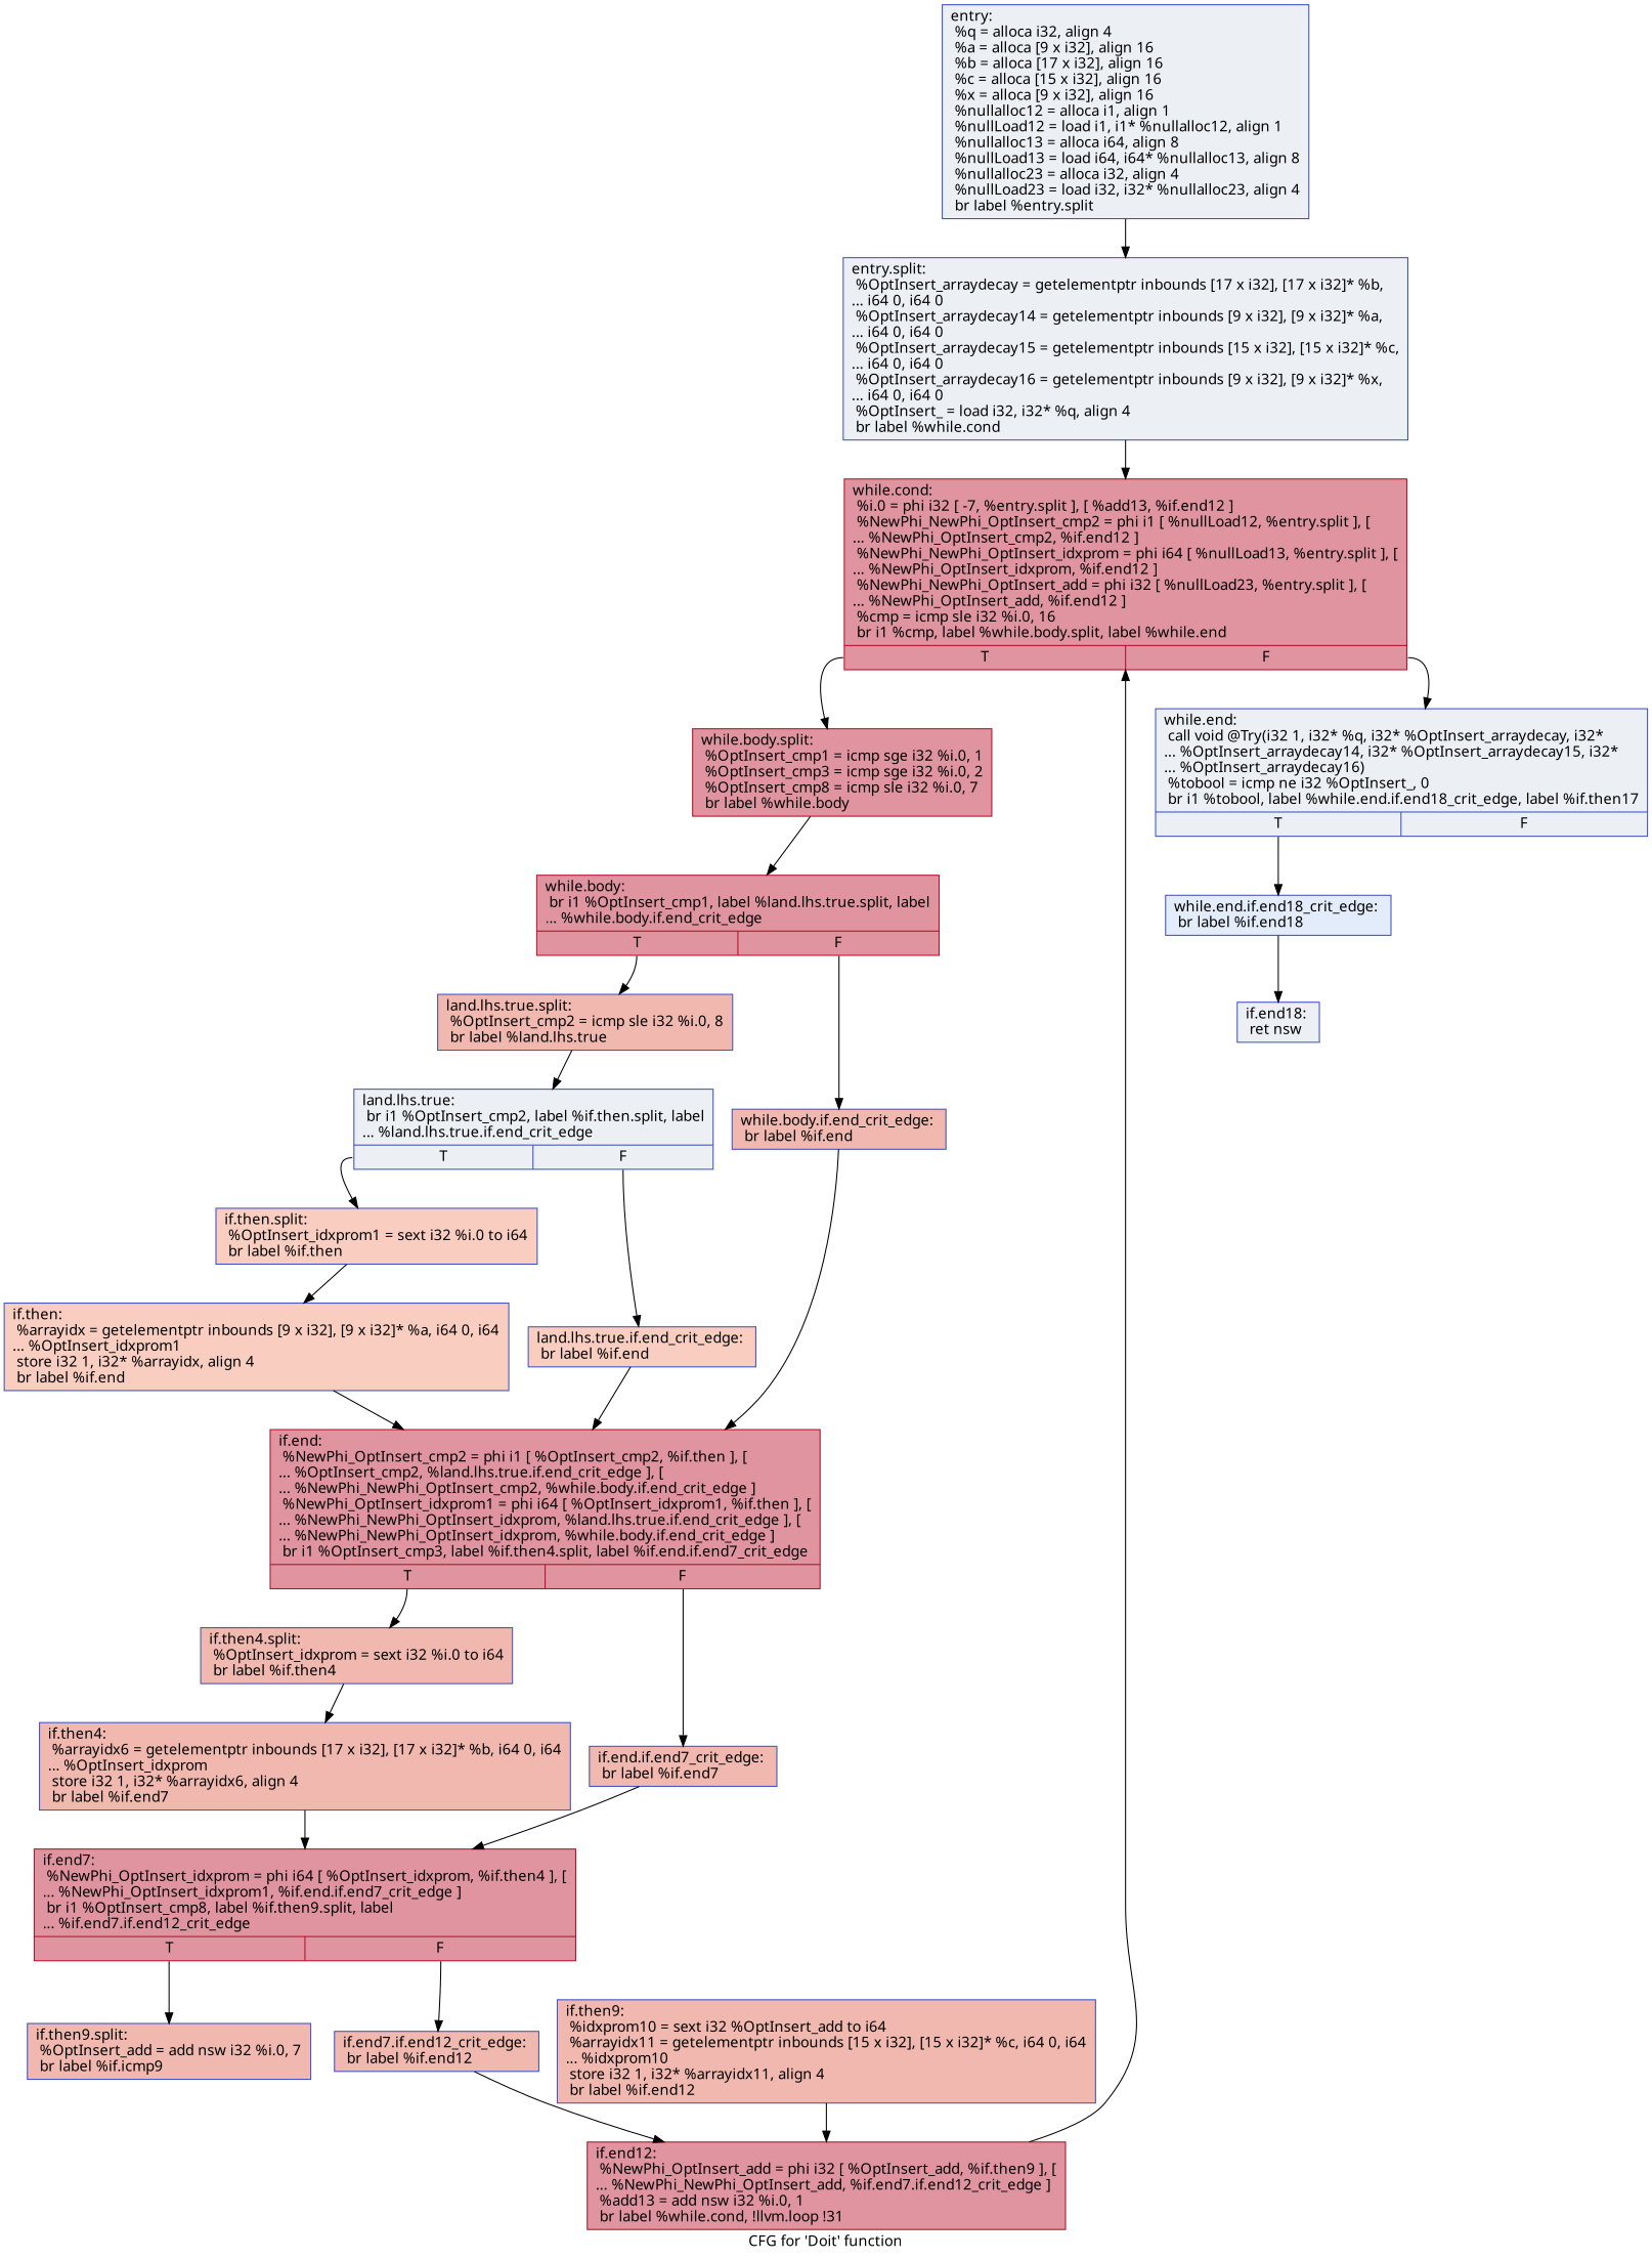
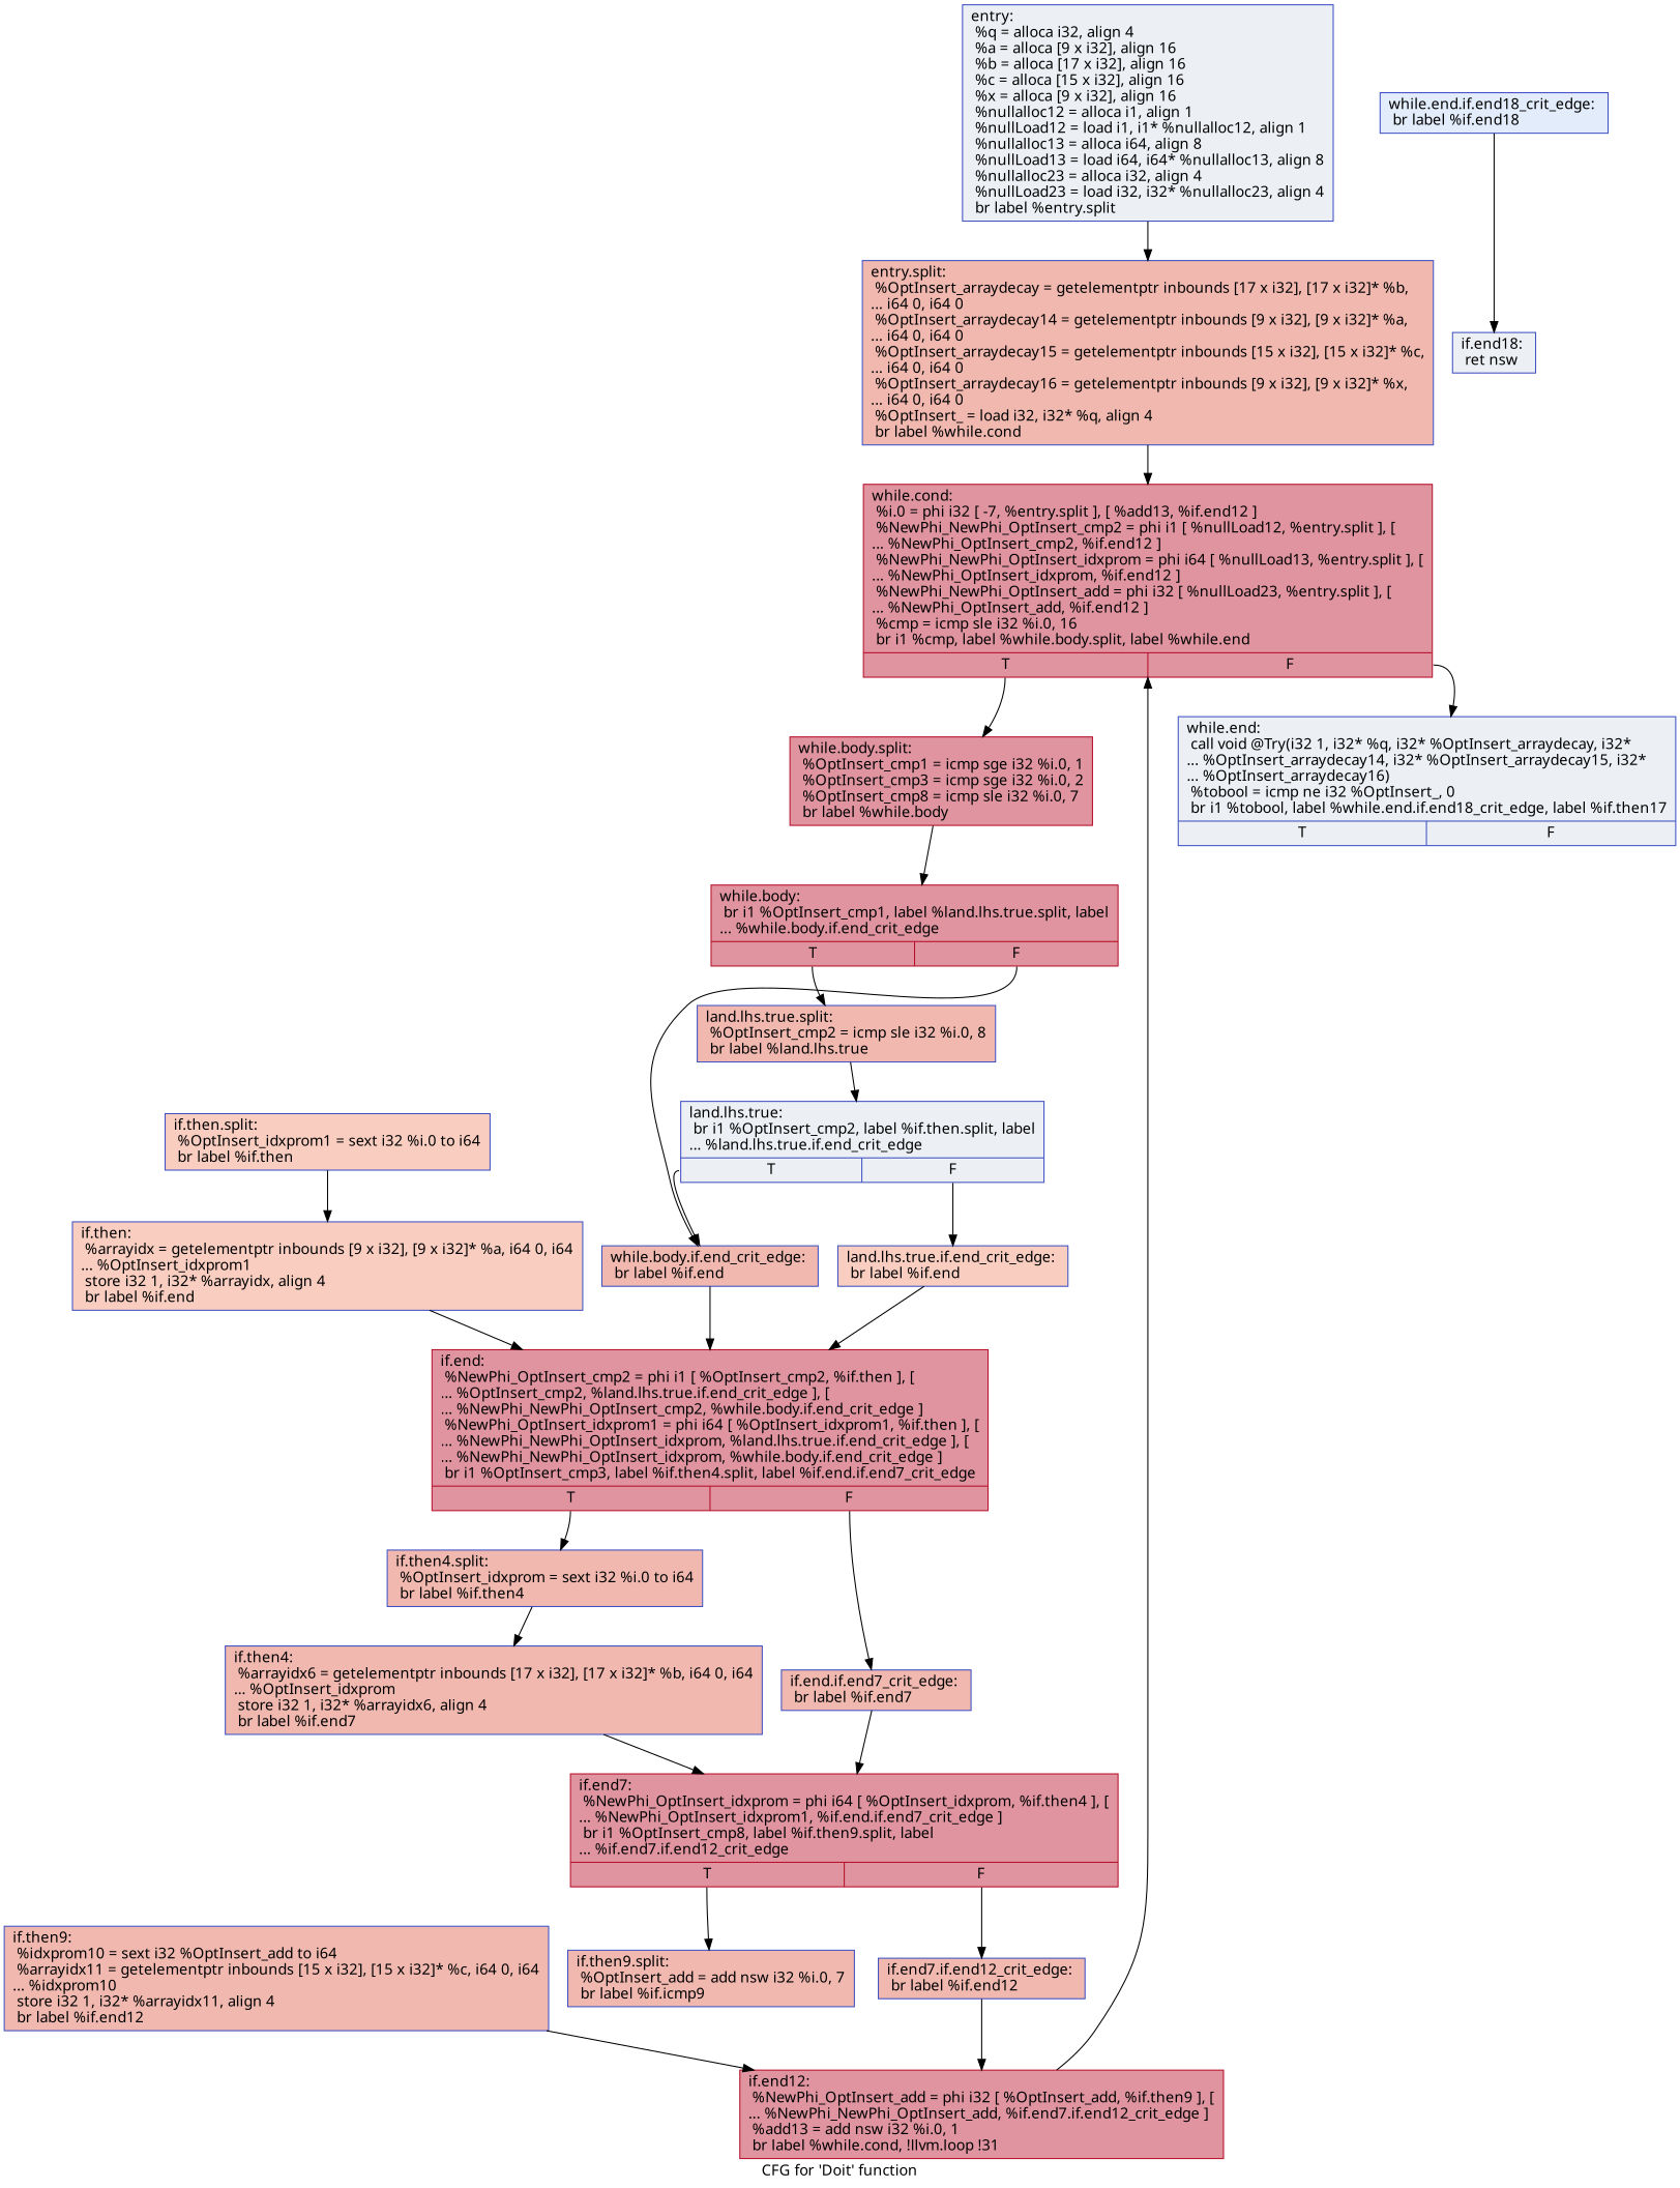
  digraph {
    fontname="Noto Sans"
    label="CFG for 'Doit' function"
    node [color="#3d50c3ff" fillcolor="#dc5d4a70" fontname="Noto Sans" shape=record style=filled]
    edge [fontname="Noto Sans"]
    n1 [fillcolor="#d4dbe670" label="{entry:\l  %q = alloca i32, align 4\l  %a = alloca [9 x i32], align 16\l  %b = alloca [17 x i32], align 16\l  %c = alloca [15 x i32], align 16\l  %x = alloca [9 x i32], align 16\l  %nullalloc12 = alloca i1, align 1\l  %nullLoad12 = load i1, i1* %nullalloc12, align 1\l  %nullalloc13 = alloca i64, align 8\l  %nullLoad13 = load i64, i64* %nullalloc13, align 8\l  %nullalloc23 = alloca i32, align 4\l  %nullLoad23 = load i32, i32* %nullalloc23, align 4\l  br label %entry.split\l}"]
-   n2 [fillcolor="#d4dbe670" label="{entry.split:                                      \l  %OptInsert_arraydecay = getelementptr inbounds [17 x i32], [17 x i32]* %b,\l... i64 0, i64 0\l  %OptInsert_arraydecay14 = getelementptr inbounds [9 x i32], [9 x i32]* %a,\l... i64 0, i64 0\l  %OptInsert_arraydecay15 = getelementptr inbounds [15 x i32], [15 x i32]* %c,\l... i64 0, i64 0\l  %OptInsert_arraydecay16 = getelementptr inbounds [9 x i32], [9 x i32]* %x,\l... i64 0, i64 0\l  %OptInsert_ = load i32, i32* %q, align 4\l  br label %while.cond\l}"]
+   n2 [label="{entry.split:                                      \l  %OptInsert_arraydecay = getelementptr inbounds [17 x i32], [17 x i32]* %b,\l... i64 0, i64 0\l  %OptInsert_arraydecay14 = getelementptr inbounds [9 x i32], [9 x i32]* %a,\l... i64 0, i64 0\l  %OptInsert_arraydecay15 = getelementptr inbounds [15 x i32], [15 x i32]* %c,\l... i64 0, i64 0\l  %OptInsert_arraydecay16 = getelementptr inbounds [9 x i32], [9 x i32]* %x,\l... i64 0, i64 0\l  %OptInsert_ = load i32, i32* %q, align 4\l  br label %while.cond\l}"]
    n3 [color="#b70d28ff" fillcolor="#b70d2870" label="{while.cond:                                       \l  %i.0 = phi i32 [ -7, %entry.split ], [ %add13, %if.end12 ]\l  %NewPhi_NewPhi_OptInsert_cmp2 = phi i1 [ %nullLoad12, %entry.split ], [\l... %NewPhi_OptInsert_cmp2, %if.end12 ]\l  %NewPhi_NewPhi_OptInsert_idxprom = phi i64 [ %nullLoad13, %entry.split ], [\l... %NewPhi_OptInsert_idxprom, %if.end12 ]\l  %NewPhi_NewPhi_OptInsert_add = phi i32 [ %nullLoad23, %entry.split ], [\l... %NewPhi_OptInsert_add, %if.end12 ]\l  %cmp = icmp sle i32 %i.0, 16\l  br i1 %cmp, label %while.body.split, label %while.end\l|{<s0>T|<s1>F}}"]
    n4 [color="#b70d28ff" fillcolor="#b70d2870" label="{while.body.split:                                 \l  %OptInsert_cmp1 = icmp sge i32 %i.0, 1\l  %OptInsert_cmp3 = icmp sge i32 %i.0, 2\l  %OptInsert_cmp8 = icmp sle i32 %i.0, 7\l  br label %while.body\l}"]
    n5 [fillcolor="#d4dbe670" label="{while.end:                                        \l  call void @Try(i32 1, i32* %q, i32* %OptInsert_arraydecay, i32*\l... %OptInsert_arraydecay14, i32* %OptInsert_arraydecay15, i32*\l... %OptInsert_arraydecay16)\l  %tobool = icmp ne i32 %OptInsert_, 0\l  br i1 %tobool, label %while.end.if.end18_crit_edge, label %if.then17\l|{<s0>T|<s1>F}}"]
    n6 [color="#b70d28ff" fillcolor="#b70d2870" label="{while.body:                                       \l  br i1 %OptInsert_cmp1, label %land.lhs.true.split, label\l... %while.body.if.end_crit_edge\l|{<s0>T|<s1>F}}"]
    n7 [fillcolor="#bfd3f670" label="{while.end.if.end18_crit_edge:                     \l  br label %if.end18\l}"]
    n8 [label="{land.lhs.true.split:                              \l  %OptInsert_cmp2 = icmp sle i32 %i.0, 8\l  br label %land.lhs.true\l}"]
    n9 [label="{while.body.if.end_crit_edge:                      \l  br label %if.end\l}"]
    n10 [fillcolor="#d4dbe670" label="{if.end18:                                         \l  ret nsw\l}"]
    n11 [fillcolor="#d4dbe670" label="{land.lhs.true:                                    \l  br i1 %OptInsert_cmp2, label %if.then.split, label\l... %land.lhs.true.if.end_crit_edge\l|{<s0>T|<s1>F}}"]
    n12 [color="#b70d28ff" fillcolor="#b70d2870" label="{if.end:                                           \l  %NewPhi_OptInsert_cmp2 = phi i1 [ %OptInsert_cmp2, %if.then ], [\l... %OptInsert_cmp2, %land.lhs.true.if.end_crit_edge ], [\l... %NewPhi_NewPhi_OptInsert_cmp2, %while.body.if.end_crit_edge ]\l  %NewPhi_OptInsert_idxprom1 = phi i64 [ %OptInsert_idxprom1, %if.then ], [\l... %NewPhi_NewPhi_OptInsert_idxprom, %land.lhs.true.if.end_crit_edge ], [\l... %NewPhi_NewPhi_OptInsert_idxprom, %while.body.if.end_crit_edge ]\l  br i1 %OptInsert_cmp3, label %if.then4.split, label %if.end.if.end7_crit_edge\l|{<s0>T|<s1>F}}"]
    n13 [fillcolor="#f2907270" label="{if.then.split:                                    \l  %OptInsert_idxprom1 = sext i32 %i.0 to i64\l  br label %if.then\l}"]
    n14 [fillcolor="#f2907270" label="{land.lhs.true.if.end_crit_edge:                   \l  br label %if.end\l}"]
    n15 [label="{if.then4.split:                                   \l  %OptInsert_idxprom = sext i32 %i.0 to i64\l  br label %if.then4\l}"]
    n16 [label="{if.end.if.end7_crit_edge:                         \l  br label %if.end7\l}"]
    n17 [label="{if.then4:                                         \l  %arrayidx6 = getelementptr inbounds [17 x i32], [17 x i32]* %b, i64 0, i64\l... %OptInsert_idxprom\l  store i32 1, i32* %arrayidx6, align 4\l  br label %if.end7\l}"]
    n18 [color="#b70d28ff" fillcolor="#b70d2870" label="{if.end7:                                          \l  %NewPhi_OptInsert_idxprom = phi i64 [ %OptInsert_idxprom, %if.then4 ], [\l... %NewPhi_OptInsert_idxprom1, %if.end.if.end7_crit_edge ]\l  br i1 %OptInsert_cmp8, label %if.then9.split, label\l... %if.end7.if.end12_crit_edge\l|{<s0>T|<s1>F}}"]
    n19 [fillcolor="#f2907270" label="{if.then:                                          \l  %arrayidx = getelementptr inbounds [9 x i32], [9 x i32]* %a, i64 0, i64\l... %OptInsert_idxprom1\l  store i32 1, i32* %arrayidx, align 4\l  br label %if.end\l}"]
    n20 [label="{if.then9.split:                                   \l  %OptInsert_add = add nsw i32 %i.0, 7\l  br label %if.icmp9\l}"]
    n21 [label="{if.end7.if.end12_crit_edge:                       \l  br label %if.end12\l}"]
    n22 [color="#b70d28ff" fillcolor="#b70d2870" label="{if.end12:                                         \l  %NewPhi_OptInsert_add = phi i32 [ %OptInsert_add, %if.then9 ], [\l... %NewPhi_NewPhi_OptInsert_add, %if.end7.if.end12_crit_edge ]\l  %add13 = add nsw i32 %i.0, 1\l  br label %while.cond, !llvm.loop !31\l}"]
    n23 [label="{if.then9:                                         \l  %idxprom10 = sext i32 %OptInsert_add to i64\l  %arrayidx11 = getelementptr inbounds [15 x i32], [15 x i32]* %c, i64 0, i64\l... %idxprom10\l  store i32 1, i32* %arrayidx11, align 4\l  br label %if.end12\l}"]
    n1 -> n2
    n2 -> n3
    n3 -> n4 [tailport=s0]
    n3 -> n5 [tailport=s1]
    n4 -> n6
-   n5 -> n7 [tailport=s0]
    n6 -> n8 [tailport=s0]
    n6 -> n9 [tailport=s1]
    n7 -> n10
    n8 -> n11
    n9 -> n12
-   n11 -> n13 [tailport=s0]
+   n11 -> n9 [tailport=s0]
    n11 -> n14 [tailport=s1]
    n12 -> n15 [tailport=s0]
    n12 -> n16 [tailport=s1]
    n13 -> n19
    n14 -> n12
    n15 -> n17
    n16 -> n18
    n17 -> n18
    n18 -> n20 [tailport=s0]
    n18 -> n21 [tailport=s1]
    n19 -> n12
    n21 -> n22
    n22 -> n3
    n23 -> n22
  }
